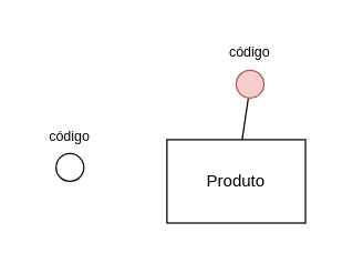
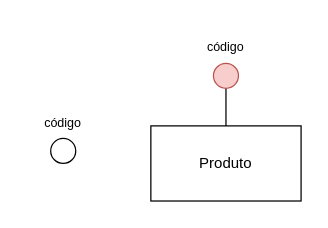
  <mxCell id="0" />
  <mxCell id="1" parent="0" />
- <mxCell id="2" value="&lt;div&gt;Produto&lt;/div&gt;" style="rounded=0;whiteSpace=wrap;html=1;" vertex="1" parent="1"><mxGeometry x="120" y="100" width="100" height="60" as="geometry" /></mxCell>
+ <mxCell id="2" value="&lt;div&gt;Produto&lt;/div&gt;" style="rounded=0;whiteSpace=wrap;html=1;" vertex="1" parent="1"><mxGeometry x="120" y="100" width="120" height="60" as="geometry" /></mxCell>
  <mxCell id="3" value="" style="endArrow=none;html=1;rounded=0;fontSize=12;startSize=8;endSize=8;curved=1;" edge="1" parent="1" source="5" target="2"><mxGeometry width="50" height="50" relative="1" as="geometry"><mxPoint x="170" y="240" as="sourcePoint" /><mxPoint x="220" y="190" as="targetPoint" /></mxGeometry></mxCell>
  <mxCell id="4" value="" style="group" vertex="1" connectable="0" parent="1"><mxGeometry x="150" y="20" width="60" height="50" as="geometry" /></mxCell>
  <mxCell id="5" value="" style="ellipse;whiteSpace=wrap;html=1;aspect=fixed;fillColor=#f8cecc;strokeColor=#b85450;" vertex="1" parent="4"><mxGeometry x="20" y="30" width="20" height="20" as="geometry" /></mxCell>
  <mxCell id="6" value="&lt;font size=&quot;1&quot;&gt;código&lt;/font&gt;" style="text;strokeColor=none;align=center;fillColor=none;html=1;verticalAlign=middle;whiteSpace=wrap;rounded=0;fontSize=16;" vertex="1" parent="4"><mxGeometry width="60" height="30" as="geometry" /></mxCell>
  <mxCell id="7" value="" style="group" vertex="1" connectable="0" parent="1"><mxGeometry x="20" y="80" width="60" height="50" as="geometry" /></mxCell>
  <mxCell id="8" value="" style="ellipse;whiteSpace=wrap;html=1;aspect=fixed;" vertex="1" parent="7"><mxGeometry x="20" y="30" width="20" height="20" as="geometry" /></mxCell>
  <mxCell id="9" value="&lt;font size=&quot;1&quot;&gt;código&lt;/font&gt;" style="text;strokeColor=none;align=center;fillColor=none;html=1;verticalAlign=middle;whiteSpace=wrap;rounded=0;fontSize=16;" vertex="1" parent="7"><mxGeometry width="60" height="30" as="geometry" /></mxCell>
